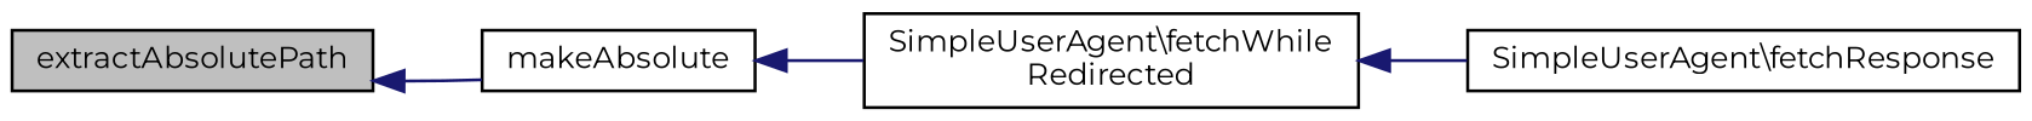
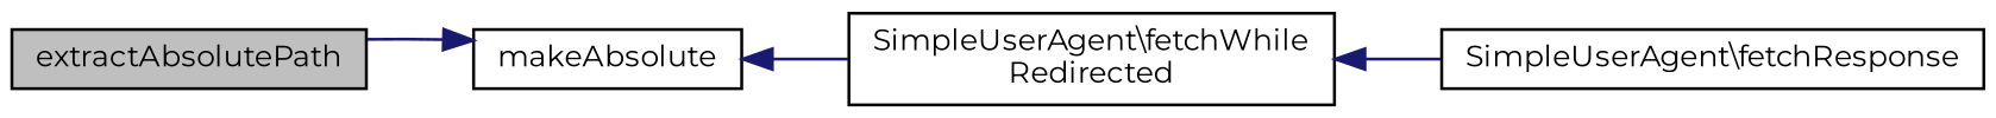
  digraph {
    rankdir=LR
    fontname=Montserrat
    node [color=black fillcolor=white fontname=Montserrat fontsize=10 shape=record style=filled]
    edge [color=midnightblue dir=back fontname=Montserrat fontsize=10 labelfontname=Helvetica labelfontsize=10 style=solid]
    n1 [fillcolor=grey75 fontcolor=black height=0.2 label=extractAbsolutePath width=0.4]
    n2 [height=0.2 label=makeAbsolute width=0.4]
    n3 [height=0.2 label="SimpleUserAgent\\fetchWhile\lRedirected" width=0.4]
    n4 [height=0.2 label="SimpleUserAgent\\fetchResponse" width=0.4]
-   n1 -> n2
+   n2 -> n1
    n2 -> n3
    n3 -> n4
  }
